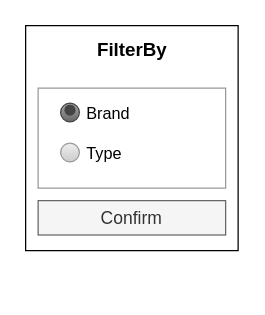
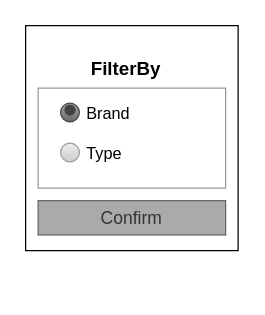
  <mxCell id="0" />
  <mxCell id="1" parent="0" />
  <mxCell id="2" value="" style="group" parent="1" vertex="1" connectable="0"><mxGeometry x="20" y="20" width="170" height="210" as="geometry" /></mxCell>
  <mxCell id="3" value="" style="rounded=0;whiteSpace=wrap;html=1;" parent="2" vertex="1"><mxGeometry width="170" height="180" as="geometry" /></mxCell>
- <mxCell id="4" value="&lt;b&gt;&lt;font style=&quot;font-size: 15px&quot;&gt;FilterBy&lt;/font&gt;&lt;/b&gt;" style="text;html=1;strokeColor=none;fillColor=none;align=center;verticalAlign=middle;whiteSpace=wrap;rounded=0;" parent="2" vertex="1"><mxGeometry x="42.5" y="9" width="85" height="20" as="geometry" /></mxCell>
+ <mxCell id="4" value="&lt;b&gt;&lt;font style=&quot;font-size: 15px&quot;&gt;FilterBy&lt;/font&gt;&lt;/b&gt;" style="text;html=1;strokeColor=none;fillColor=none;align=center;verticalAlign=middle;whiteSpace=wrap;rounded=0;" parent="2" vertex="1"><mxGeometry x="37.5" y="24" width="85" height="20" as="geometry" /></mxCell>
  <mxCell id="5" style="edgeStyle=orthogonalEdgeStyle;rounded=0;orthogonalLoop=1;jettySize=auto;html=1;exitX=0.5;exitY=1;exitDx=0;exitDy=0;" parent="2" source="4" target="4" edge="1"><mxGeometry relative="1" as="geometry" /></mxCell>
  <mxCell id="6" value="" style="strokeWidth=1;shadow=0;dashed=0;align=center;html=1;shape=mxgraph.mockup.forms.rrect;rSize=0;strokeColor=#999999;fillColor=#ffffff;recursiveResize=0;container=0;" parent="2" vertex="1"><mxGeometry x="10" y="50" width="150" height="80" as="geometry" /></mxCell>
  <mxCell id="7" value="&lt;font color=&quot;#000000&quot; style=&quot;font-size: 13px&quot;&gt;Brand&lt;/font&gt;" style="shape=ellipse;rSize=0;fillColor=#aaaaaa;strokeColor=#444444;gradientColor=#666666;html=1;align=left;spacingLeft=4;fontSize=17;fontColor=#008cff;labelPosition=right;container=0;" parent="2" vertex="1"><mxGeometry x="28" y="62" width="15" height="15" as="geometry" /></mxCell>
  <mxCell id="8" value="&lt;font color=&quot;#000000&quot; style=&quot;font-size: 13px&quot;&gt;Type&lt;/font&gt;" style="shape=ellipse;rSize=0;fillColor=#eeeeee;strokeColor=#999999;gradientColor=#cccccc;html=1;align=left;spacingLeft=4;fontSize=17;fontColor=#666666;labelPosition=right;" parent="2" vertex="1"><mxGeometry x="28" y="94" width="15" height="15" as="geometry" /></mxCell>
  <mxCell id="9" value="" style="shape=ellipse;fillColor=#444444;strokeColor=none;html=1;" parent="2" vertex="1"><mxGeometry x="31" y="63" width="9" height="9" as="geometry" /></mxCell>
- <mxCell id="10" value="&lt;font style=&quot;font-size: 14px&quot;&gt;Confirm&lt;/font&gt;" style="rounded=0;whiteSpace=wrap;html=1;fillColor=#f5f5f5;strokeColor=#666666;fontColor=#333333;" parent="2" vertex="1"><mxGeometry x="10" y="140" width="150" height="27.5" as="geometry" /></mxCell>
+ <mxCell id="10" value="&lt;font style=&quot;font-size: 14px&quot;&gt;Confirm&lt;/font&gt;" style="rounded=0;whiteSpace=wrap;html=1;fillColor=#aaaaaa;strokeColor=#666666;fontColor=#333333;" parent="2" vertex="1"><mxGeometry x="10" y="140" width="150" height="27.5" as="geometry" /></mxCell>
